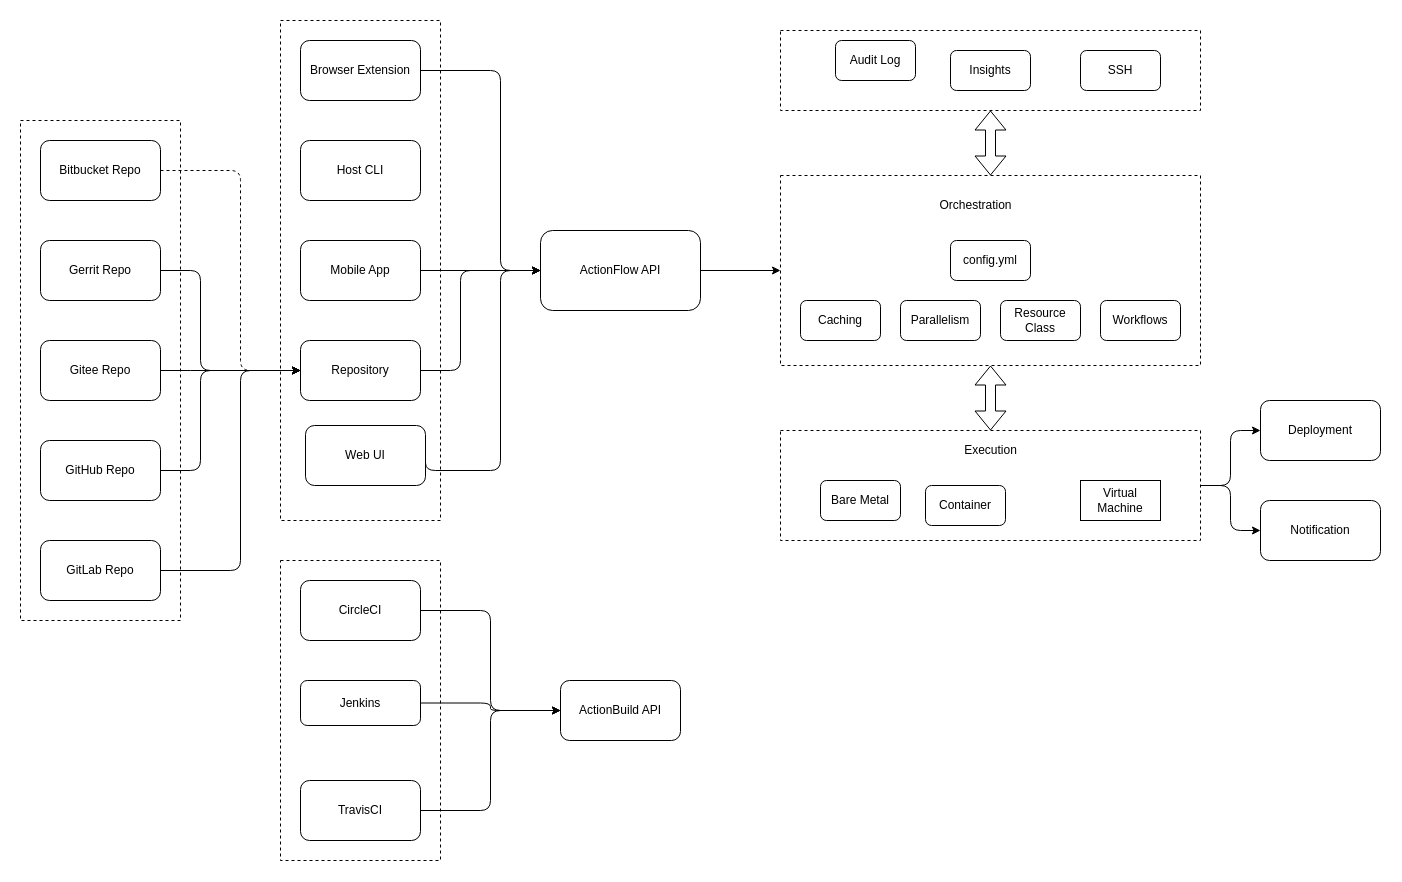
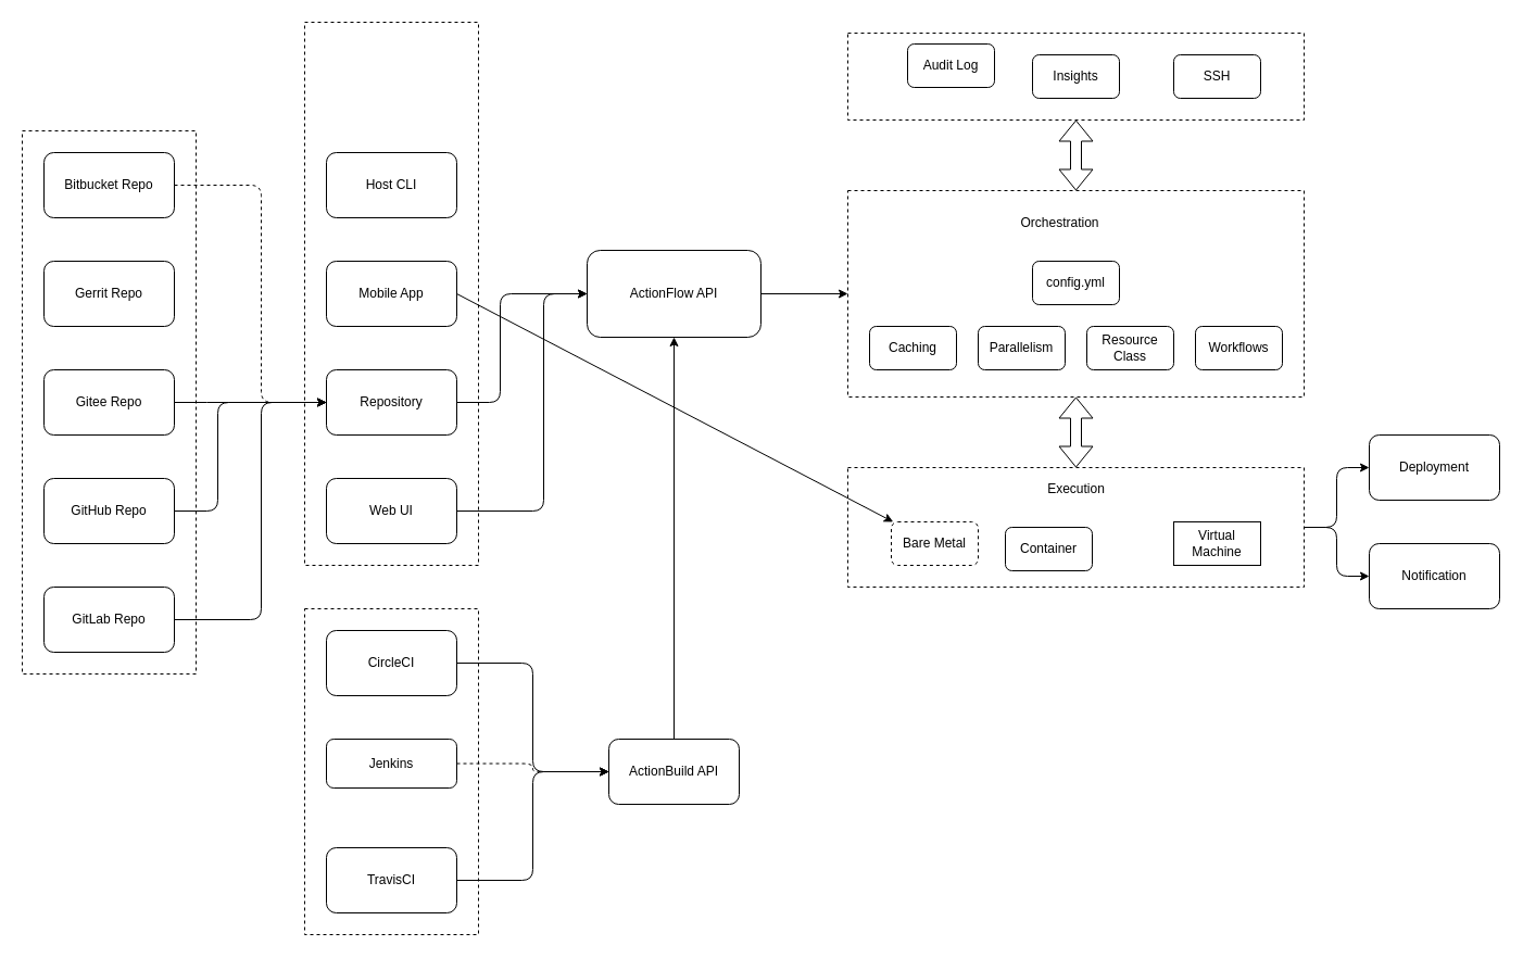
  <mxCell id="0" />
  <mxCell id="1" parent="0" />
  <mxCell id="2" value="" style="rounded=0;whiteSpace=wrap;html=1;dashed=1;" parent="1" vertex="1"><mxGeometry x="20" y="120" width="160" height="500" as="geometry" /></mxCell>
  <mxCell id="3" value="" style="rounded=0;whiteSpace=wrap;html=1;dashed=1;" parent="1" vertex="1"><mxGeometry x="280" y="560" width="160" height="300" as="geometry" /></mxCell>
  <mxCell id="4" value="" style="rounded=0;whiteSpace=wrap;html=1;dashed=1;" parent="1" vertex="1"><mxGeometry x="780" y="430" width="420" height="110" as="geometry" /></mxCell>
  <mxCell id="5" value="" style="rounded=0;whiteSpace=wrap;html=1;dashed=1;" parent="1" vertex="1"><mxGeometry x="780" y="175" width="420" height="190" as="geometry" /></mxCell>
  <mxCell id="6" value="" style="rounded=0;whiteSpace=wrap;html=1;dashed=1;" parent="1" vertex="1"><mxGeometry x="780" y="30" width="420" height="80" as="geometry" /></mxCell>
  <mxCell id="7" value="" style="rounded=0;whiteSpace=wrap;html=1;dashed=1;" parent="1" vertex="1"><mxGeometry x="280" y="20" width="160" height="500" as="geometry" /></mxCell>
- <mxCell id="8" value="Browser Extension" style="rounded=1;whiteSpace=wrap;html=1;" parent="1" vertex="1"><mxGeometry x="300" y="40" width="120" height="60" as="geometry" /></mxCell>
  <mxCell id="9" value="Host CLI" style="rounded=1;whiteSpace=wrap;html=1;" parent="1" vertex="1"><mxGeometry x="300" y="140" width="120" height="60" as="geometry" /></mxCell>
- <mxCell id="10" value="Web UI" style="rounded=1;whiteSpace=wrap;html=1;" parent="1" vertex="1"><mxGeometry x="305" y="425" width="120" height="60" as="geometry" /></mxCell>
- <mxCell id="11" value="" style="edgeStyle=segmentEdgeStyle;endArrow=classic;html=1;exitX=1;exitY=0.5;exitDx=0;exitDy=0;entryX=0;entryY=0.5;entryDx=0;entryDy=0;" parent="1" source="8" target="14" edge="1"><mxGeometry width="50" height="50" relative="1" as="geometry"><mxPoint x="1107" y="400" as="sourcePoint" /><mxPoint x="1157" y="350" as="targetPoint" /><Array as="points"><mxPoint x="500" y="70" /><mxPoint x="500" y="270" /></Array></mxGeometry></mxCell>
+ <mxCell id="10" value="Web UI" style="rounded=1;whiteSpace=wrap;html=1;" parent="1" vertex="1"><mxGeometry x="300" y="440" width="120" height="60" as="geometry" /></mxCell>
  <mxCell id="12" value="Repository" style="rounded=1;whiteSpace=wrap;html=1;" parent="1" vertex="1"><mxGeometry x="300" y="340" width="120" height="60" as="geometry" /></mxCell>
  <mxCell id="13" value="Mobile App" style="rounded=1;whiteSpace=wrap;html=1;" parent="1" vertex="1"><mxGeometry x="300" y="240" width="120" height="60" as="geometry" /></mxCell>
  <mxCell id="14" value="ActionFlow API" style="rounded=1;whiteSpace=wrap;html=1;" parent="1" vertex="1"><mxGeometry x="540" y="230" width="160" height="80" as="geometry" /></mxCell>
  <mxCell id="15" value="" style="edgeStyle=segmentEdgeStyle;endArrow=classic;html=1;exitX=1;exitY=0.5;exitDx=0;exitDy=0;entryX=0;entryY=0.5;entryDx=0;entryDy=0;" parent="1" source="10" target="14" edge="1"><mxGeometry width="50" height="50" relative="1" as="geometry"><mxPoint x="430" y="80" as="sourcePoint" /><mxPoint x="510" y="280" as="targetPoint" /><Array as="points"><mxPoint x="500" y="470" /><mxPoint x="500" y="270" /></Array></mxGeometry></mxCell>
  <mxCell id="16" value="" style="edgeStyle=segmentEdgeStyle;endArrow=classic;html=1;exitX=1;exitY=0.5;exitDx=0;exitDy=0;entryX=0;entryY=0.5;entryDx=0;entryDy=0;" parent="1" source="12" target="14" edge="1"><mxGeometry width="50" height="50" relative="1" as="geometry"><mxPoint x="430" y="180" as="sourcePoint" /><mxPoint x="510" y="280" as="targetPoint" /><Array as="points"><mxPoint x="460" y="370" /><mxPoint x="460" y="270" /></Array></mxGeometry></mxCell>
- <mxCell id="17" value="" style="endArrow=classic;html=1;exitX=1;exitY=0.5;exitDx=0;exitDy=0;entryX=0;entryY=0.5;entryDx=0;entryDy=0;" parent="1" source="13" target="14" edge="1"><mxGeometry width="50" height="50" relative="1" as="geometry"><mxPoint x="910" y="400" as="sourcePoint" /><mxPoint x="960" y="350" as="targetPoint" /></mxGeometry></mxCell>
+ <mxCell id="17" value="" style="endArrow=classic;html=1;exitX=1;exitY=0.5;exitDx=0;exitDy=0;" parent="1" source="13" target="28" edge="1"><mxGeometry width="50" height="50" relative="1" as="geometry"><mxPoint x="910" y="400" as="sourcePoint" /><mxPoint x="960" y="350" as="targetPoint" /></mxGeometry></mxCell>
  <mxCell id="18" value="Audit Log" style="rounded=1;whiteSpace=wrap;html=1;" parent="1" vertex="1"><mxGeometry x="835" y="40" width="80" height="40" as="geometry" /></mxCell>
  <mxCell id="19" value="Insights" style="rounded=1;whiteSpace=wrap;html=1;" parent="1" vertex="1"><mxGeometry x="950" y="50" width="80" height="40" as="geometry" /></mxCell>
  <mxCell id="20" value="SSH" style="rounded=1;whiteSpace=wrap;html=1;" parent="1" vertex="1"><mxGeometry x="1080" y="50" width="80" height="40" as="geometry" /></mxCell>
  <mxCell id="21" value="Workflows" style="rounded=1;whiteSpace=wrap;html=1;" parent="1" vertex="1"><mxGeometry x="1100" y="300" width="80" height="40" as="geometry" /></mxCell>
  <mxCell id="22" value="Caching" style="rounded=1;whiteSpace=wrap;html=1;" parent="1" vertex="1"><mxGeometry x="800" y="300" width="80" height="40" as="geometry" /></mxCell>
  <mxCell id="23" value="Parallelism" style="rounded=1;whiteSpace=wrap;html=1;" parent="1" vertex="1"><mxGeometry x="900" y="300" width="80" height="40" as="geometry" /></mxCell>
  <mxCell id="24" value="Resource Class" style="rounded=1;whiteSpace=wrap;html=1;" parent="1" vertex="1"><mxGeometry x="1000" y="300" width="80" height="40" as="geometry" /></mxCell>
  <mxCell id="25" value="config.yml" style="rounded=1;whiteSpace=wrap;html=1;" parent="1" vertex="1"><mxGeometry x="950" y="240" width="80" height="40" as="geometry" /></mxCell>
  <mxCell id="26" value="&lt;span&gt;Orchestration&lt;/span&gt;" style="text;html=1;align=center;verticalAlign=middle;resizable=0;points=[];autosize=1;" parent="1" vertex="1"><mxGeometry x="930" y="195" width="90" height="20" as="geometry" /></mxCell>
  <mxCell id="27" value="" style="shape=flexArrow;endArrow=classic;startArrow=classic;html=1;entryX=0.5;entryY=1;entryDx=0;entryDy=0;exitX=0.5;exitY=0;exitDx=0;exitDy=0;" parent="1" source="5" target="6" edge="1"><mxGeometry width="50" height="50" relative="1" as="geometry"><mxPoint x="945" y="175" as="sourcePoint" /><mxPoint x="995" y="125" as="targetPoint" /></mxGeometry></mxCell>
- <mxCell id="28" value="Bare Metal" style="rounded=1;whiteSpace=wrap;html=1;" parent="1" vertex="1"><mxGeometry x="820" y="480" width="80" height="40" as="geometry" /></mxCell>
+ <mxCell id="28" value="Bare Metal" style="rounded=1;whiteSpace=wrap;html=1;dashed=1;" parent="1" vertex="1"><mxGeometry x="820" y="480" width="80" height="40" as="geometry" /></mxCell>
  <mxCell id="29" value="Container" style="rounded=1;whiteSpace=wrap;html=1;" parent="1" vertex="1"><mxGeometry x="925" y="485" width="80" height="40" as="geometry" /></mxCell>
  <mxCell id="30" value="Virtual Machine" style="whiteSpace=wrap;html=1;rounded=0;" parent="1" vertex="1"><mxGeometry x="1080" y="480" width="80" height="40" as="geometry" /></mxCell>
  <mxCell id="31" value="Execution" style="text;html=1;align=center;verticalAlign=middle;resizable=0;points=[];autosize=1;" parent="1" vertex="1"><mxGeometry x="955" y="440" width="70" height="20" as="geometry" /></mxCell>
  <mxCell id="32" value="" style="shape=flexArrow;endArrow=classic;startArrow=classic;html=1;exitX=0.5;exitY=0;exitDx=0;exitDy=0;" parent="1" source="4" edge="1"><mxGeometry width="50" height="50" relative="1" as="geometry"><mxPoint x="989.5" y="430" as="sourcePoint" /><mxPoint x="990" y="365" as="targetPoint" /></mxGeometry></mxCell>
  <mxCell id="33" value="Deployment" style="rounded=1;whiteSpace=wrap;html=1;" parent="1" vertex="1"><mxGeometry x="1260" y="400" width="120" height="60" as="geometry" /></mxCell>
  <mxCell id="34" value="" style="endArrow=classic;html=1;entryX=0;entryY=0.5;entryDx=0;entryDy=0;exitX=1;exitY=0.5;exitDx=0;exitDy=0;" parent="1" source="14" target="5" edge="1"><mxGeometry width="50" height="50" relative="1" as="geometry"><mxPoint x="650" y="480" as="sourcePoint" /><mxPoint x="700" y="430" as="targetPoint" /></mxGeometry></mxCell>
  <mxCell id="35" value="Notification" style="rounded=1;whiteSpace=wrap;html=1;" parent="1" vertex="1"><mxGeometry x="1260" y="500" width="120" height="60" as="geometry" /></mxCell>
  <mxCell id="36" value="" style="edgeStyle=elbowEdgeStyle;elbow=horizontal;endArrow=classic;html=1;entryX=0;entryY=0.5;entryDx=0;entryDy=0;exitX=1;exitY=0.5;exitDx=0;exitDy=0;" parent="1" source="4" target="33" edge="1"><mxGeometry width="50" height="50" relative="1" as="geometry"><mxPoint x="1160" y="660" as="sourcePoint" /><mxPoint x="1210" y="610" as="targetPoint" /></mxGeometry></mxCell>
  <mxCell id="37" value="" style="edgeStyle=elbowEdgeStyle;elbow=horizontal;endArrow=classic;html=1;entryX=0;entryY=0.5;entryDx=0;entryDy=0;exitX=1;exitY=0.5;exitDx=0;exitDy=0;" parent="1" source="4" target="35" edge="1"><mxGeometry width="50" height="50" relative="1" as="geometry"><mxPoint x="1210" y="640" as="sourcePoint" /><mxPoint x="1260" y="590" as="targetPoint" /></mxGeometry></mxCell>
  <mxCell id="38" value="CircleCI" style="rounded=1;whiteSpace=wrap;html=1;" parent="1" vertex="1"><mxGeometry x="300" y="580" width="120" height="60" as="geometry" /></mxCell>
  <mxCell id="39" value="Jenkins" style="rounded=1;whiteSpace=wrap;html=1;" parent="1" vertex="1"><mxGeometry x="300" y="680" width="120" height="45" as="geometry" /></mxCell>
  <mxCell id="40" value="ActionBuild API" style="rounded=1;whiteSpace=wrap;html=1;" parent="1" vertex="1"><mxGeometry x="560" y="680" width="120" height="60" as="geometry" /></mxCell>
  <mxCell id="41" value="" style="edgeStyle=elbowEdgeStyle;elbow=horizontal;endArrow=classic;html=1;entryX=0;entryY=0.5;entryDx=0;entryDy=0;exitX=1;exitY=0.5;exitDx=0;exitDy=0;" parent="1" source="38" target="40" edge="1"><mxGeometry width="50" height="50" relative="1" as="geometry"><mxPoint x="490" y="700" as="sourcePoint" /><mxPoint x="540" y="650" as="targetPoint" /></mxGeometry></mxCell>
- <mxCell id="42" value="" style="edgeStyle=elbowEdgeStyle;elbow=horizontal;endArrow=classic;html=1;entryX=0;entryY=0.5;entryDx=0;entryDy=0;exitX=1;exitY=0.5;exitDx=0;exitDy=0;" parent="1" source="39" target="40" edge="1"><mxGeometry width="50" height="50" relative="1" as="geometry"><mxPoint x="470" y="760" as="sourcePoint" /><mxPoint x="520" y="710" as="targetPoint" /></mxGeometry></mxCell>
+ <mxCell id="42" value="" style="edgeStyle=elbowEdgeStyle;elbow=horizontal;endArrow=classic;html=1;entryX=0;entryY=0.5;entryDx=0;entryDy=0;exitX=1;exitY=0.5;exitDx=0;exitDy=0;dashed=1;" parent="1" source="39" target="40" edge="1"><mxGeometry width="50" height="50" relative="1" as="geometry"><mxPoint x="470" y="760" as="sourcePoint" /><mxPoint x="520" y="710" as="targetPoint" /></mxGeometry></mxCell>
+ <mxCell id="43" value="" style="endArrow=classic;html=1;entryX=0.5;entryY=1;entryDx=0;entryDy=0;exitX=0.5;exitY=0;exitDx=0;exitDy=0;" parent="1" source="40" target="14" edge="1"><mxGeometry width="50" height="50" relative="1" as="geometry"><mxPoint x="600" y="520" as="sourcePoint" /><mxPoint x="650" y="470" as="targetPoint" /></mxGeometry></mxCell>
  <mxCell id="44" value="Gerrit Repo" style="rounded=1;whiteSpace=wrap;html=1;" parent="1" vertex="1"><mxGeometry x="40" y="240" width="120" height="60" as="geometry" /></mxCell>
  <mxCell id="45" value="Gitee Repo" style="rounded=1;whiteSpace=wrap;html=1;" parent="1" vertex="1"><mxGeometry x="40" y="340" width="120" height="60" as="geometry" /></mxCell>
  <mxCell id="46" value="GitHub Repo" style="rounded=1;whiteSpace=wrap;html=1;" parent="1" vertex="1"><mxGeometry x="40" y="440" width="120" height="60" as="geometry" /></mxCell>
  <mxCell id="47" value="GitLab Repo" style="rounded=1;whiteSpace=wrap;html=1;" parent="1" vertex="1"><mxGeometry x="40" y="540" width="120" height="60" as="geometry" /></mxCell>
  <mxCell id="48" value="" style="edgeStyle=elbowEdgeStyle;elbow=horizontal;endArrow=classic;html=1;entryX=0;entryY=0.5;entryDx=0;entryDy=0;exitX=1;exitY=0.5;exitDx=0;exitDy=0;dashed=1;" parent="1" source="52" target="12" edge="1"><mxGeometry width="50" height="50" relative="1" as="geometry"><mxPoint x="200" y="360" as="sourcePoint" /><mxPoint x="250" y="310" as="targetPoint" /><Array as="points"><mxPoint x="240" y="300" /></Array></mxGeometry></mxCell>
  <mxCell id="49" value="" style="edgeStyle=elbowEdgeStyle;elbow=horizontal;endArrow=classic;html=1;entryX=0;entryY=0.5;entryDx=0;entryDy=0;exitX=1;exitY=0.5;exitDx=0;exitDy=0;" parent="1" source="47" target="12" edge="1"><mxGeometry width="50" height="50" relative="1" as="geometry"><mxPoint x="210" y="480" as="sourcePoint" /><mxPoint x="260" y="430" as="targetPoint" /><Array as="points"><mxPoint x="240" y="440" /></Array></mxGeometry></mxCell>
  <mxCell id="50" value="" style="edgeStyle=elbowEdgeStyle;elbow=horizontal;endArrow=classic;html=1;entryX=0;entryY=0.5;entryDx=0;entryDy=0;exitX=1;exitY=0.5;exitDx=0;exitDy=0;" parent="1" source="45" target="12" edge="1"><mxGeometry width="50" height="50" relative="1" as="geometry"><mxPoint x="110" y="690" as="sourcePoint" /><mxPoint x="160" y="640" as="targetPoint" /><Array as="points"><mxPoint x="200" y="350" /></Array></mxGeometry></mxCell>
  <mxCell id="51" value="" style="edgeStyle=elbowEdgeStyle;elbow=horizontal;endArrow=classic;html=1;entryX=0;entryY=0.5;entryDx=0;entryDy=0;exitX=1;exitY=0.5;exitDx=0;exitDy=0;" parent="1" source="46" target="12" edge="1"><mxGeometry width="50" height="50" relative="1" as="geometry"><mxPoint x="140" y="670" as="sourcePoint" /><mxPoint x="190" y="620" as="targetPoint" /><Array as="points"><mxPoint x="200" y="390" /></Array></mxGeometry></mxCell>
  <mxCell id="52" value="Bitbucket Repo" style="rounded=1;whiteSpace=wrap;html=1;" parent="1" vertex="1"><mxGeometry x="40" y="140" width="120" height="60" as="geometry" /></mxCell>
- <mxCell id="53" value="" style="edgeStyle=elbowEdgeStyle;elbow=horizontal;endArrow=classic;html=1;entryX=0;entryY=0.5;entryDx=0;entryDy=0;exitX=1;exitY=0.5;exitDx=0;exitDy=0;" parent="1" source="44" target="12" edge="1"><mxGeometry width="50" height="50" relative="1" as="geometry"><mxPoint x="180" y="690" as="sourcePoint" /><mxPoint x="230" y="640" as="targetPoint" /><Array as="points"><mxPoint x="200" y="320" /></Array></mxGeometry></mxCell>
  <mxCell id="54" value="TravisCI" style="rounded=1;whiteSpace=wrap;html=1;" parent="1" vertex="1"><mxGeometry x="300" y="780" width="120" height="60" as="geometry" /></mxCell>
  <mxCell id="55" value="" style="edgeStyle=elbowEdgeStyle;elbow=horizontal;endArrow=classic;html=1;entryX=0;entryY=0.5;entryDx=0;entryDy=0;exitX=1;exitY=0.5;exitDx=0;exitDy=0;" parent="1" source="54" target="40" edge="1"><mxGeometry width="50" height="50" relative="1" as="geometry"><mxPoint x="500" y="880" as="sourcePoint" /><mxPoint x="550" y="830" as="targetPoint" /></mxGeometry></mxCell>
